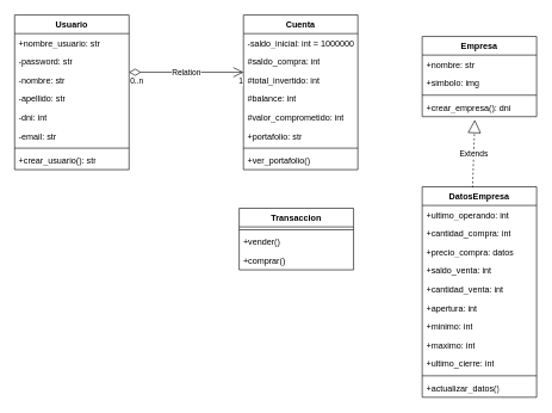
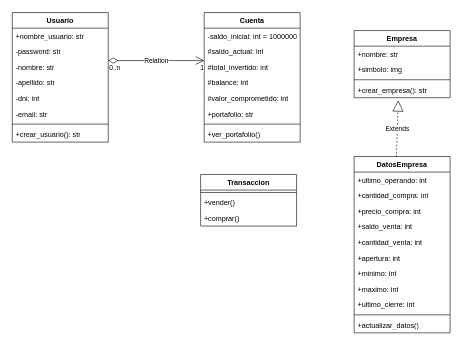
  <mxCell id="0" />
  <mxCell id="1" parent="0" />
  <mxCell id="2" value="Usuario" style="swimlane;fontStyle=1;align=center;verticalAlign=top;childLayout=stackLayout;horizontal=1;startSize=26;horizontalStack=0;resizeParent=1;resizeParentMax=0;resizeLast=0;collapsible=1;marginBottom=0;whiteSpace=wrap;html=1;" parent="1" vertex="1"><mxGeometry x="20" y="20" width="160" height="216" as="geometry" /></mxCell>
  <mxCell id="3" value="+nombre_usuario: str" style="text;strokeColor=none;fillColor=none;align=left;verticalAlign=top;spacingLeft=4;spacingRight=4;overflow=hidden;rotatable=0;points=[[0,0.5],[1,0.5]];portConstraint=eastwest;whiteSpace=wrap;html=1;" parent="2" vertex="1"><mxGeometry y="26" width="160" height="26" as="geometry" /></mxCell>
  <mxCell id="4" value="-password: str" style="text;strokeColor=none;fillColor=none;align=left;verticalAlign=top;spacingLeft=4;spacingRight=4;overflow=hidden;rotatable=0;points=[[0,0.5],[1,0.5]];portConstraint=eastwest;whiteSpace=wrap;html=1;" parent="2" vertex="1"><mxGeometry y="52" width="160" height="26" as="geometry" /></mxCell>
  <mxCell id="5" value="-nombre: str" style="text;strokeColor=none;fillColor=none;align=left;verticalAlign=top;spacingLeft=4;spacingRight=4;overflow=hidden;rotatable=0;points=[[0,0.5],[1,0.5]];portConstraint=eastwest;whiteSpace=wrap;html=1;" parent="2" vertex="1"><mxGeometry y="78" width="160" height="26" as="geometry" /></mxCell>
  <mxCell id="6" value="-apellido: str" style="text;strokeColor=none;fillColor=none;align=left;verticalAlign=top;spacingLeft=4;spacingRight=4;overflow=hidden;rotatable=0;points=[[0,0.5],[1,0.5]];portConstraint=eastwest;whiteSpace=wrap;html=1;" parent="2" vertex="1"><mxGeometry y="104" width="160" height="26" as="geometry" /></mxCell>
  <mxCell id="7" value="-dni: int" style="text;strokeColor=none;fillColor=none;align=left;verticalAlign=top;spacingLeft=4;spacingRight=4;overflow=hidden;rotatable=0;points=[[0,0.5],[1,0.5]];portConstraint=eastwest;whiteSpace=wrap;html=1;" parent="2" vertex="1"><mxGeometry y="130" width="160" height="26" as="geometry" /></mxCell>
  <mxCell id="8" value="-email: str" style="text;strokeColor=none;fillColor=none;align=left;verticalAlign=top;spacingLeft=4;spacingRight=4;overflow=hidden;rotatable=0;points=[[0,0.5],[1,0.5]];portConstraint=eastwest;whiteSpace=wrap;html=1;" parent="2" vertex="1"><mxGeometry y="156" width="160" height="26" as="geometry" /></mxCell>
  <mxCell id="9" value="" style="line;strokeWidth=1;fillColor=none;align=left;verticalAlign=middle;spacingTop=-1;spacingLeft=3;spacingRight=3;rotatable=0;labelPosition=right;points=[];portConstraint=eastwest;strokeColor=inherit;" parent="2" vertex="1"><mxGeometry y="182" width="160" height="8" as="geometry" /></mxCell>
  <mxCell id="10" value="+crear_usuario(): str" style="text;strokeColor=none;fillColor=none;align=left;verticalAlign=top;spacingLeft=4;spacingRight=4;overflow=hidden;rotatable=0;points=[[0,0.5],[1,0.5]];portConstraint=eastwest;whiteSpace=wrap;html=1;" parent="2" vertex="1"><mxGeometry y="190" width="160" height="26" as="geometry" /></mxCell>
  <mxCell id="11" value="Cuenta" style="swimlane;fontStyle=1;align=center;verticalAlign=top;childLayout=stackLayout;horizontal=1;startSize=26;horizontalStack=0;resizeParent=1;resizeParentMax=0;resizeLast=0;collapsible=1;marginBottom=0;whiteSpace=wrap;html=1;" parent="1" vertex="1"><mxGeometry x="340" y="20" width="160" height="216" as="geometry" /></mxCell>
  <mxCell id="12" value="-saldo_inicial: int = 1000000" style="text;strokeColor=none;fillColor=none;align=left;verticalAlign=top;spacingLeft=4;spacingRight=4;overflow=hidden;rotatable=0;points=[[0,0.5],[1,0.5]];portConstraint=eastwest;whiteSpace=wrap;html=1;" parent="11" vertex="1"><mxGeometry y="26" width="160" height="26" as="geometry" /></mxCell>
- <mxCell id="13" value="#saldo_compra: int" style="text;strokeColor=none;fillColor=none;align=left;verticalAlign=top;spacingLeft=4;spacingRight=4;overflow=hidden;rotatable=0;points=[[0,0.5],[1,0.5]];portConstraint=eastwest;whiteSpace=wrap;html=1;" parent="11" vertex="1"><mxGeometry y="52" width="160" height="26" as="geometry" /></mxCell>
+ <mxCell id="13" value="#saldo_actual: int" style="text;strokeColor=none;fillColor=none;align=left;verticalAlign=top;spacingLeft=4;spacingRight=4;overflow=hidden;rotatable=0;points=[[0,0.5],[1,0.5]];portConstraint=eastwest;whiteSpace=wrap;html=1;" parent="11" vertex="1"><mxGeometry y="52" width="160" height="26" as="geometry" /></mxCell>
  <mxCell id="14" value="#total_invertido: int" style="text;strokeColor=none;fillColor=none;align=left;verticalAlign=top;spacingLeft=4;spacingRight=4;overflow=hidden;rotatable=0;points=[[0,0.5],[1,0.5]];portConstraint=eastwest;whiteSpace=wrap;html=1;" parent="11" vertex="1"><mxGeometry y="78" width="160" height="26" as="geometry" /></mxCell>
  <mxCell id="15" value="#balance: int" style="text;strokeColor=none;fillColor=none;align=left;verticalAlign=top;spacingLeft=4;spacingRight=4;overflow=hidden;rotatable=0;points=[[0,0.5],[1,0.5]];portConstraint=eastwest;whiteSpace=wrap;html=1;" parent="11" vertex="1"><mxGeometry y="104" width="160" height="26" as="geometry" /></mxCell>
  <mxCell id="16" value="#valor_comprometido: int" style="text;strokeColor=none;fillColor=none;align=left;verticalAlign=top;spacingLeft=4;spacingRight=4;overflow=hidden;rotatable=0;points=[[0,0.5],[1,0.5]];portConstraint=eastwest;whiteSpace=wrap;html=1;" parent="11" vertex="1"><mxGeometry y="130" width="160" height="26" as="geometry" /></mxCell>
  <mxCell id="17" value="+portafolio: str" style="text;strokeColor=none;fillColor=none;align=left;verticalAlign=top;spacingLeft=4;spacingRight=4;overflow=hidden;rotatable=0;points=[[0,0.5],[1,0.5]];portConstraint=eastwest;whiteSpace=wrap;html=1;" parent="11" vertex="1"><mxGeometry y="156" width="160" height="26" as="geometry" /></mxCell>
  <mxCell id="18" value="" style="line;strokeWidth=1;fillColor=none;align=left;verticalAlign=middle;spacingTop=-1;spacingLeft=3;spacingRight=3;rotatable=0;labelPosition=right;points=[];portConstraint=eastwest;strokeColor=inherit;" parent="11" vertex="1"><mxGeometry y="182" width="160" height="8" as="geometry" /></mxCell>
  <mxCell id="19" value="+ver_portafolio()" style="text;strokeColor=none;fillColor=none;align=left;verticalAlign=top;spacingLeft=4;spacingRight=4;overflow=hidden;rotatable=0;points=[[0,0.5],[1,0.5]];portConstraint=eastwest;whiteSpace=wrap;html=1;" parent="11" vertex="1"><mxGeometry y="190" width="160" height="26" as="geometry" /></mxCell>
  <mxCell id="20" style="edgeStyle=orthogonalEdgeStyle;rounded=0;orthogonalLoop=1;jettySize=auto;html=1;exitX=1;exitY=0.5;exitDx=0;exitDy=0;" parent="11" source="12" target="12" edge="1"><mxGeometry relative="1" as="geometry" /></mxCell>
  <mxCell id="21" value="Relation" style="endArrow=open;html=1;endSize=12;startArrow=diamondThin;startSize=14;startFill=0;edgeStyle=orthogonalEdgeStyle;rounded=0;" parent="1" edge="1"><mxGeometry relative="1" as="geometry"><mxPoint x="180" y="100" as="sourcePoint" /><mxPoint x="340" y="100" as="targetPoint" /></mxGeometry></mxCell>
  <mxCell id="22" value="0..n" style="edgeLabel;resizable=0;html=1;align=left;verticalAlign=top;" parent="21" connectable="0" vertex="1"><mxGeometry x="-1" relative="1" as="geometry" /></mxCell>
  <mxCell id="23" value="1" style="edgeLabel;resizable=0;html=1;align=right;verticalAlign=top;" parent="21" connectable="0" vertex="1"><mxGeometry x="1" relative="1" as="geometry" /></mxCell>
  <mxCell id="24" value="Empresa" style="swimlane;fontStyle=1;align=center;verticalAlign=top;childLayout=stackLayout;horizontal=1;startSize=26;horizontalStack=0;resizeParent=1;resizeParentMax=0;resizeLast=0;collapsible=1;marginBottom=0;whiteSpace=wrap;html=1;" parent="1" vertex="1"><mxGeometry x="590" y="50" width="160" height="112" as="geometry" /></mxCell>
  <mxCell id="25" value="+nombre: str" style="text;strokeColor=none;fillColor=none;align=left;verticalAlign=top;spacingLeft=4;spacingRight=4;overflow=hidden;rotatable=0;points=[[0,0.5],[1,0.5]];portConstraint=eastwest;whiteSpace=wrap;html=1;" parent="24" vertex="1"><mxGeometry y="26" width="160" height="26" as="geometry" /></mxCell>
  <mxCell id="26" value="+simbolo: img" style="text;strokeColor=none;fillColor=none;align=left;verticalAlign=top;spacingLeft=4;spacingRight=4;overflow=hidden;rotatable=0;points=[[0,0.5],[1,0.5]];portConstraint=eastwest;whiteSpace=wrap;html=1;" parent="24" vertex="1"><mxGeometry y="52" width="160" height="26" as="geometry" /></mxCell>
  <mxCell id="27" value="" style="line;strokeWidth=1;fillColor=none;align=left;verticalAlign=middle;spacingTop=-1;spacingLeft=3;spacingRight=3;rotatable=0;labelPosition=right;points=[];portConstraint=eastwest;strokeColor=inherit;" parent="24" vertex="1"><mxGeometry y="78" width="160" height="8" as="geometry" /></mxCell>
- <mxCell id="28" value="+crear_empresa(): dni" style="text;strokeColor=none;fillColor=none;align=left;verticalAlign=top;spacingLeft=4;spacingRight=4;overflow=hidden;rotatable=0;points=[[0,0.5],[1,0.5]];portConstraint=eastwest;whiteSpace=wrap;html=1;" parent="24" vertex="1"><mxGeometry y="86" width="160" height="26" as="geometry" /></mxCell>
+ <mxCell id="28" value="+crear_empresa(): str" style="text;strokeColor=none;fillColor=none;align=left;verticalAlign=top;spacingLeft=4;spacingRight=4;overflow=hidden;rotatable=0;points=[[0,0.5],[1,0.5]];portConstraint=eastwest;whiteSpace=wrap;html=1;" parent="24" vertex="1"><mxGeometry y="86" width="160" height="26" as="geometry" /></mxCell>
  <mxCell id="29" value="DatosEmpresa" style="swimlane;fontStyle=1;align=center;verticalAlign=top;childLayout=stackLayout;horizontal=1;startSize=26;horizontalStack=0;resizeParent=1;resizeParentMax=0;resizeLast=0;collapsible=1;marginBottom=0;whiteSpace=wrap;html=1;" parent="1" vertex="1"><mxGeometry x="590" y="260" width="160" height="294" as="geometry" /></mxCell>
  <mxCell id="30" value="+ultimo_operando: int" style="text;strokeColor=none;fillColor=none;align=left;verticalAlign=top;spacingLeft=4;spacingRight=4;overflow=hidden;rotatable=0;points=[[0,0.5],[1,0.5]];portConstraint=eastwest;whiteSpace=wrap;html=1;" parent="29" vertex="1"><mxGeometry y="26" width="160" height="26" as="geometry" /></mxCell>
  <mxCell id="31" value="+cantidad_compra: int" style="text;strokeColor=none;fillColor=none;align=left;verticalAlign=top;spacingLeft=4;spacingRight=4;overflow=hidden;rotatable=0;points=[[0,0.5],[1,0.5]];portConstraint=eastwest;whiteSpace=wrap;html=1;" parent="29" vertex="1"><mxGeometry y="52" width="160" height="26" as="geometry" /></mxCell>
- <mxCell id="32" value="+precio_compra: datos" style="text;strokeColor=none;fillColor=none;align=left;verticalAlign=top;spacingLeft=4;spacingRight=4;overflow=hidden;rotatable=0;points=[[0,0.5],[1,0.5]];portConstraint=eastwest;whiteSpace=wrap;html=1;" parent="29" vertex="1"><mxGeometry y="78" width="160" height="26" as="geometry" /></mxCell>
+ <mxCell id="32" value="+precio_compra: int" style="text;strokeColor=none;fillColor=none;align=left;verticalAlign=top;spacingLeft=4;spacingRight=4;overflow=hidden;rotatable=0;points=[[0,0.5],[1,0.5]];portConstraint=eastwest;whiteSpace=wrap;html=1;" parent="29" vertex="1"><mxGeometry y="78" width="160" height="26" as="geometry" /></mxCell>
  <mxCell id="33" value="+saldo_venta: int" style="text;strokeColor=none;fillColor=none;align=left;verticalAlign=top;spacingLeft=4;spacingRight=4;overflow=hidden;rotatable=0;points=[[0,0.5],[1,0.5]];portConstraint=eastwest;whiteSpace=wrap;html=1;" parent="29" vertex="1"><mxGeometry y="104" width="160" height="26" as="geometry" /></mxCell>
  <mxCell id="34" value="+cantidad_venta: int" style="text;strokeColor=none;fillColor=none;align=left;verticalAlign=top;spacingLeft=4;spacingRight=4;overflow=hidden;rotatable=0;points=[[0,0.5],[1,0.5]];portConstraint=eastwest;whiteSpace=wrap;html=1;" parent="29" vertex="1"><mxGeometry y="130" width="160" height="26" as="geometry" /></mxCell>
  <mxCell id="35" value="+apertura: int" style="text;strokeColor=none;fillColor=none;align=left;verticalAlign=top;spacingLeft=4;spacingRight=4;overflow=hidden;rotatable=0;points=[[0,0.5],[1,0.5]];portConstraint=eastwest;whiteSpace=wrap;html=1;" parent="29" vertex="1"><mxGeometry y="156" width="160" height="26" as="geometry" /></mxCell>
  <mxCell id="36" value="+minimo: int" style="text;strokeColor=none;fillColor=none;align=left;verticalAlign=top;spacingLeft=4;spacingRight=4;overflow=hidden;rotatable=0;points=[[0,0.5],[1,0.5]];portConstraint=eastwest;whiteSpace=wrap;html=1;" parent="29" vertex="1"><mxGeometry y="182" width="160" height="26" as="geometry" /></mxCell>
  <mxCell id="37" value="+maximo: int" style="text;strokeColor=none;fillColor=none;align=left;verticalAlign=top;spacingLeft=4;spacingRight=4;overflow=hidden;rotatable=0;points=[[0,0.5],[1,0.5]];portConstraint=eastwest;whiteSpace=wrap;html=1;" parent="29" vertex="1"><mxGeometry y="208" width="160" height="26" as="geometry" /></mxCell>
  <mxCell id="38" value="+ultimo_cierre: int" style="text;strokeColor=none;fillColor=none;align=left;verticalAlign=top;spacingLeft=4;spacingRight=4;overflow=hidden;rotatable=0;points=[[0,0.5],[1,0.5]];portConstraint=eastwest;whiteSpace=wrap;html=1;" parent="29" vertex="1"><mxGeometry y="234" width="160" height="26" as="geometry" /></mxCell>
  <mxCell id="39" value="" style="line;strokeWidth=1;fillColor=none;align=left;verticalAlign=middle;spacingTop=-1;spacingLeft=3;spacingRight=3;rotatable=0;labelPosition=right;points=[];portConstraint=eastwest;strokeColor=inherit;" parent="29" vertex="1"><mxGeometry y="260" width="160" height="8" as="geometry" /></mxCell>
  <mxCell id="40" value="+actualizar_datos()" style="text;strokeColor=none;fillColor=none;align=left;verticalAlign=top;spacingLeft=4;spacingRight=4;overflow=hidden;rotatable=0;points=[[0,0.5],[1,0.5]];portConstraint=eastwest;whiteSpace=wrap;html=1;" parent="29" vertex="1"><mxGeometry y="268" width="160" height="26" as="geometry" /></mxCell>
  <mxCell id="41" value="Extends" style="endArrow=block;endSize=16;endFill=0;html=1;rounded=0;exitX=0.44;exitY=0.004;exitDx=0;exitDy=0;exitPerimeter=0;entryX=0.46;entryY=1.169;entryDx=0;entryDy=0;entryPerimeter=0;dashed=1;" parent="1" source="29" target="28" edge="1"><mxGeometry width="160" relative="1" as="geometry"><mxPoint x="590" y="190" as="sourcePoint" /><mxPoint x="750" y="190" as="targetPoint" /></mxGeometry></mxCell>
  <mxCell id="42" value="Transaccion" style="swimlane;fontStyle=1;align=center;verticalAlign=top;childLayout=stackLayout;horizontal=1;startSize=26;horizontalStack=0;resizeParent=1;resizeParentMax=0;resizeLast=0;collapsible=1;marginBottom=0;whiteSpace=wrap;html=1;" vertex="1" parent="1"><mxGeometry x="334" y="290" width="160" height="86" as="geometry" /></mxCell>
  <mxCell id="43" value="" style="line;strokeWidth=1;fillColor=none;align=left;verticalAlign=middle;spacingTop=-1;spacingLeft=3;spacingRight=3;rotatable=0;labelPosition=right;points=[];portConstraint=eastwest;strokeColor=inherit;" vertex="1" parent="42"><mxGeometry y="26" width="160" height="8" as="geometry" /></mxCell>
  <mxCell id="44" value="+vender()" style="text;strokeColor=none;fillColor=none;align=left;verticalAlign=top;spacingLeft=4;spacingRight=4;overflow=hidden;rotatable=0;points=[[0,0.5],[1,0.5]];portConstraint=eastwest;whiteSpace=wrap;html=1;" vertex="1" parent="42"><mxGeometry y="34" width="160" height="26" as="geometry" /></mxCell>
  <mxCell id="45" value="+comprar()" style="text;strokeColor=none;fillColor=none;align=left;verticalAlign=top;spacingLeft=4;spacingRight=4;overflow=hidden;rotatable=0;points=[[0,0.5],[1,0.5]];portConstraint=eastwest;whiteSpace=wrap;html=1;" vertex="1" parent="42"><mxGeometry y="60" width="160" height="26" as="geometry" /></mxCell>
